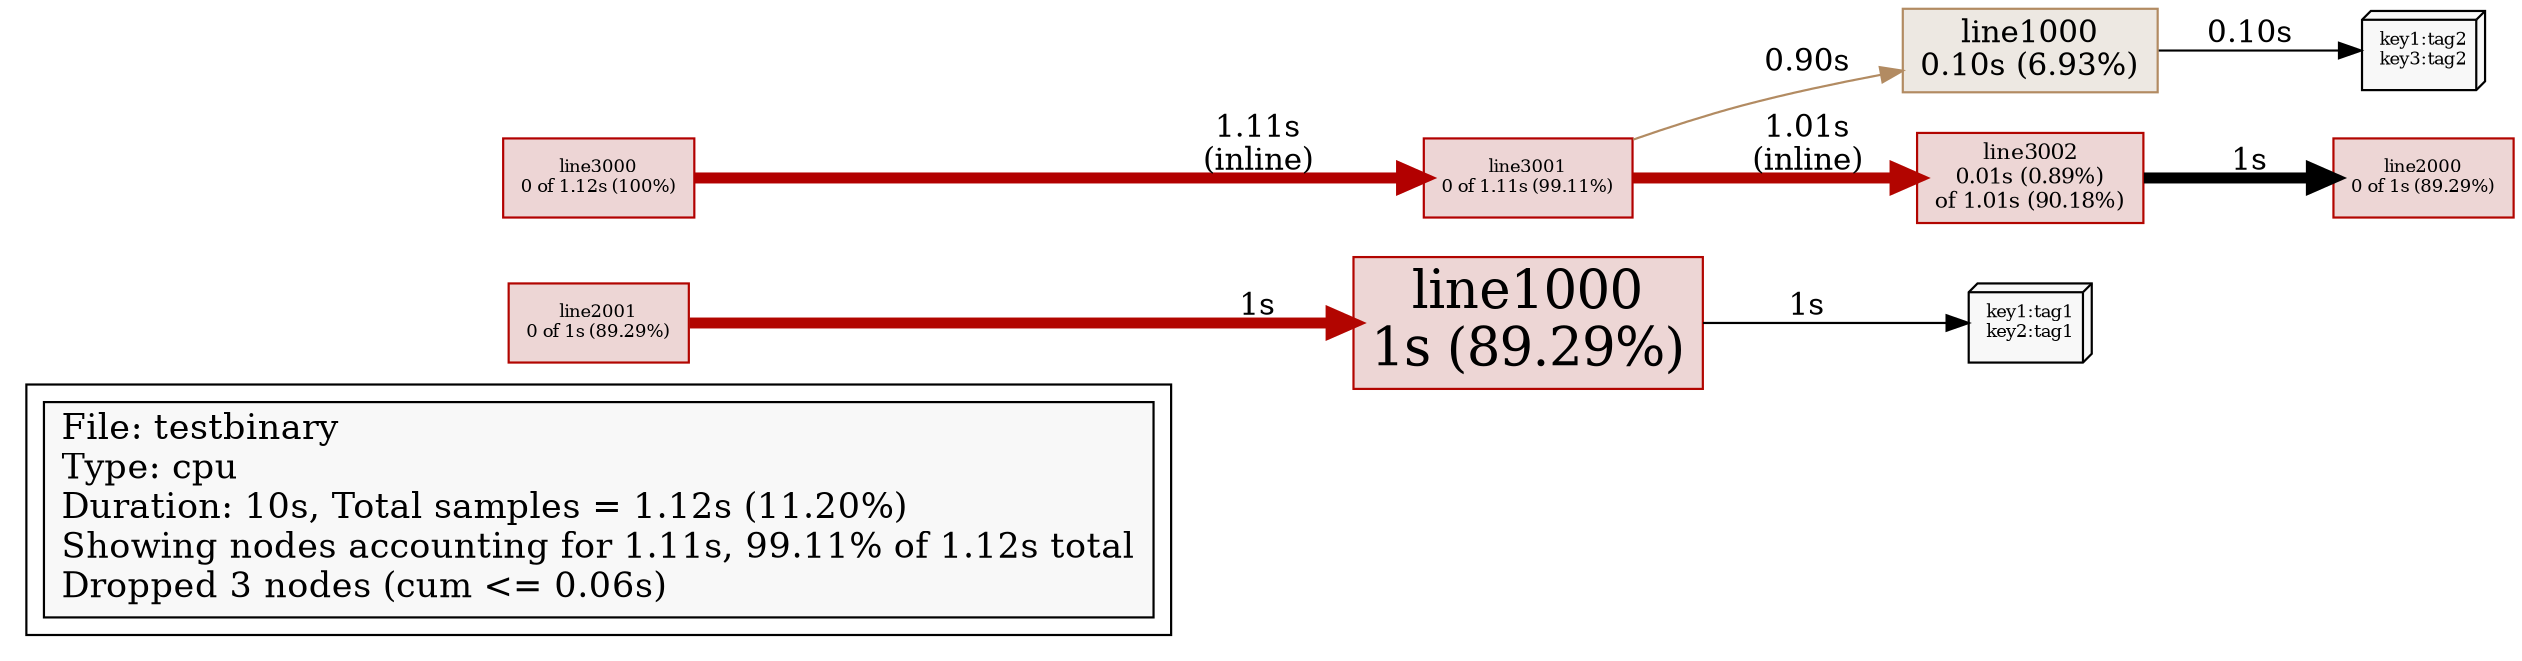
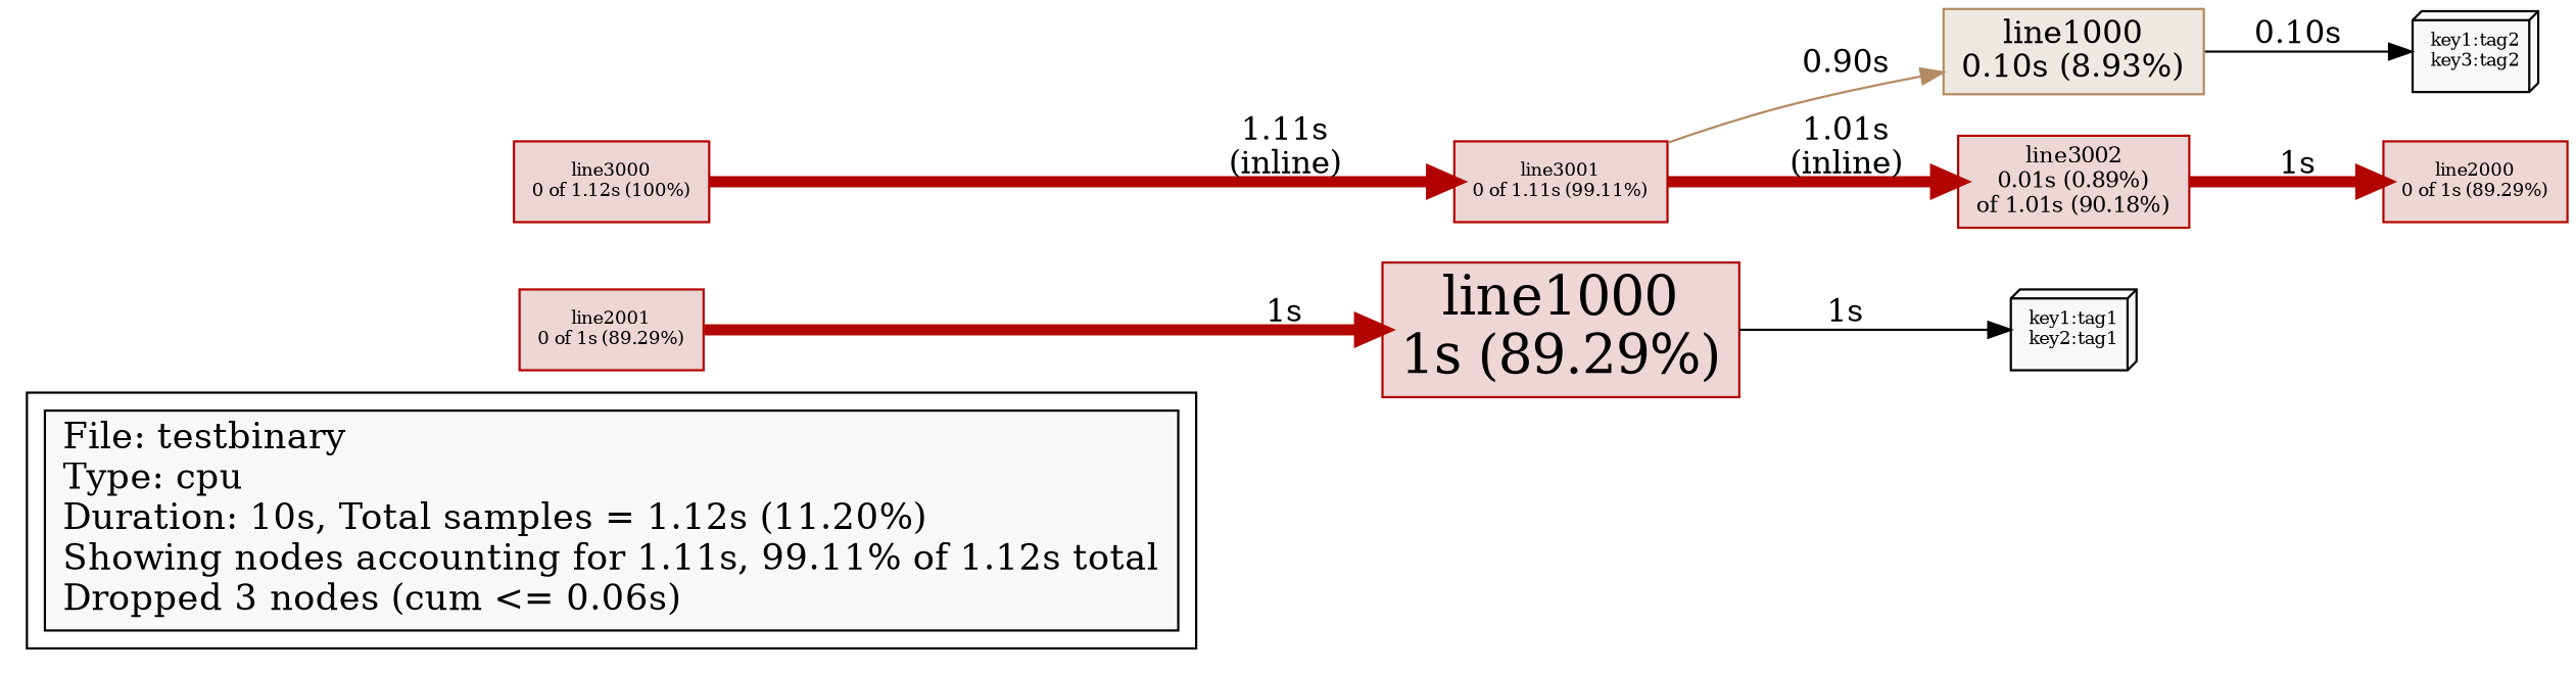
  digraph {
    rankdir=LR
    node [fillcolor="#edd6d5" fontsize=8 shape=box style=filled color="#b20500"]
    edge [weight=100 color="#b20500" penwidth=5]
    n1 [fillcolor="#f8f8f8" fontsize=16 label="File: testbinary\lType: cpu\lDuration: 10s, Total samples = 1.12s (11.20%)\lShowing nodes accounting for 1.11s, 99.11% of 1.12s total\lDropped 3 nodes (cum <= 0.06s)\l" color=""]
    n2 [fontsize=24 label="line1000\n1s (89.29%)"]
    n3 [fillcolor="#f8f8f8" label="key1:tag1\nkey2:tag1" shape=box3d color=""]
    n4 [color="#b20000" fillcolor="#edd5d5" label="line3000\n0 of 1.12s (100%)"]
    n5 [color="#b20000" fillcolor="#edd5d5" label="line3001\n0 of 1.11s (99.11%)"]
-   n6 [color="#b28b62" fillcolor="#ede8e2" fontsize=14 label="line1000\n0.10s (6.93%)"]
+   n6 [color="#b28b62" fillcolor="#ede8e2" fontsize=14 label="line1000\n0.10s (8.93%)"]
    n7 [fontsize=10 label="line3002\n0.01s (0.89%)\nof 1.01s (90.18%)"]
    n8 [fillcolor="#f8f8f8" label="key1:tag2\nkey3:tag2" shape=box3d color=""]
    n9 [label="line2000\n0 of 1s (89.29%)"]
    n10 [label="line2001\n0 of 1s (89.29%)"]
    subgraph cluster_1 {
      n1
    }
    n2 -> n3 [label=" 1s" color="" penwidth=""]
    n4 -> n5 [color="#b20000" label=" 1.11s\n (inline)"]
    n5 -> n6 [color="#b28b62" label=" 0.90s" weight=9 penwidth=""]
    n5 -> n7 [label=" 1.01s\n (inline)" weight=91]
    n6 -> n8 [label=" 0.10s" color="" penwidth=""]
-   n7 -> n9 [color=black label=" 1s" weight=90]
+   n7 -> n9 [label=" 1s" weight=90]
    n10 -> n2 [label=" 1s" weight=90]
  }
